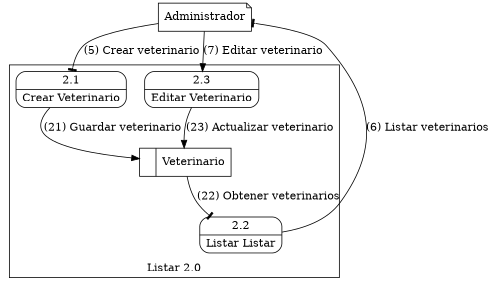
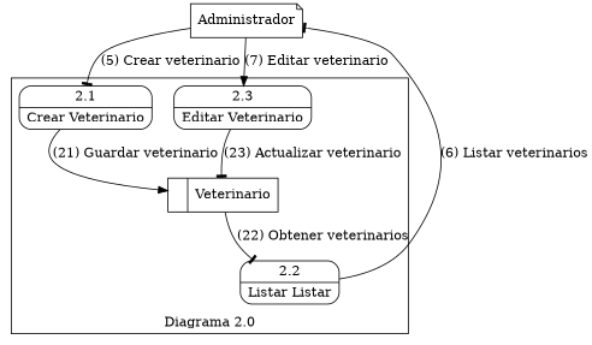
  digraph {
    node [shape=Mrecord]
    edge [arrowhead=normal]
    n1 [label="{<f0>2.1|<f1>Crear Veterinario}"]
    n2 [label="{<f0>2.2|<f1>Listar Listar}"]
    n3 [label="{<f0>2.3|<f1>Editar Veterinario}"]
    n4 [label="<f0> |<f1> Veterinario" shape=record]
    n5 [label=Administrador shape=note]
    subgraph cluster_1 {
-     label="Listar 2.0"
+     label="Diagrama 2.0"
      labelloc=b
      n1
      n2
      n3
      n4
    }
    subgraph sub_2 {
      n5
    }
    n1 -> n4 [label="(21) Guardar veterinario"]
    n2 -> n5 [arrowhead=tee label="(6) Listar veterinarios"]
-   n3 -> n4 [label="(23) Actualizar veterinario"]
+   n3 -> n4 [arrowhead=tee label="(23) Actualizar veterinario"]
    n4 -> n2 [arrowhead=tee label="(22) Obtener veterinarios"]
    n5 -> n1 [arrowhead=tee label="(5) Crear veterinario"]
    n5 -> n3 [label="(7) Editar veterinario"]
  }
